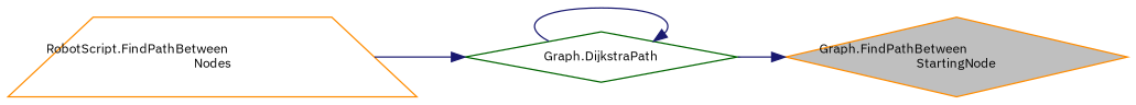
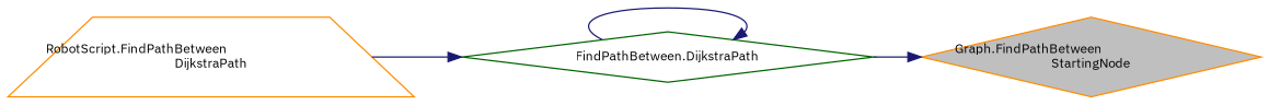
  digraph {
    fontname="IBM Plex Sans"
    rankdir=RL
    node [color=darkorange fillcolor=white fontname="IBM Plex Sans" fontsize=10 shape=diamond style=filled]
    edge [color=midnightblue dir=back fontname="IBM Plex Sans" fontsize=10 labelfontname=Helvetica labelfontsize=10 style=solid]
    n1 [fillcolor=grey75 fontcolor=black height=0.2 label="Graph.FindPathBetween\lStartingNode" width=0.4]
-   n2 [color=darkgreen height=0.2 label="Graph.DijkstraPath" width=0.4]
-   n3 [height=0.2 label="RobotScript.FindPathBetween\lNodes" shape=trapezium width=0.4]
+   n2 [color=darkgreen height=0.2 label="FindPathBetween.DijkstraPath" width=0.4]
+   n3 [height=0.2 label="RobotScript.FindPathBetween\lDijkstraPath" shape=trapezium width=0.4]
    n1 -> n2
    n2 -> n2
    n2 -> n3
  }
